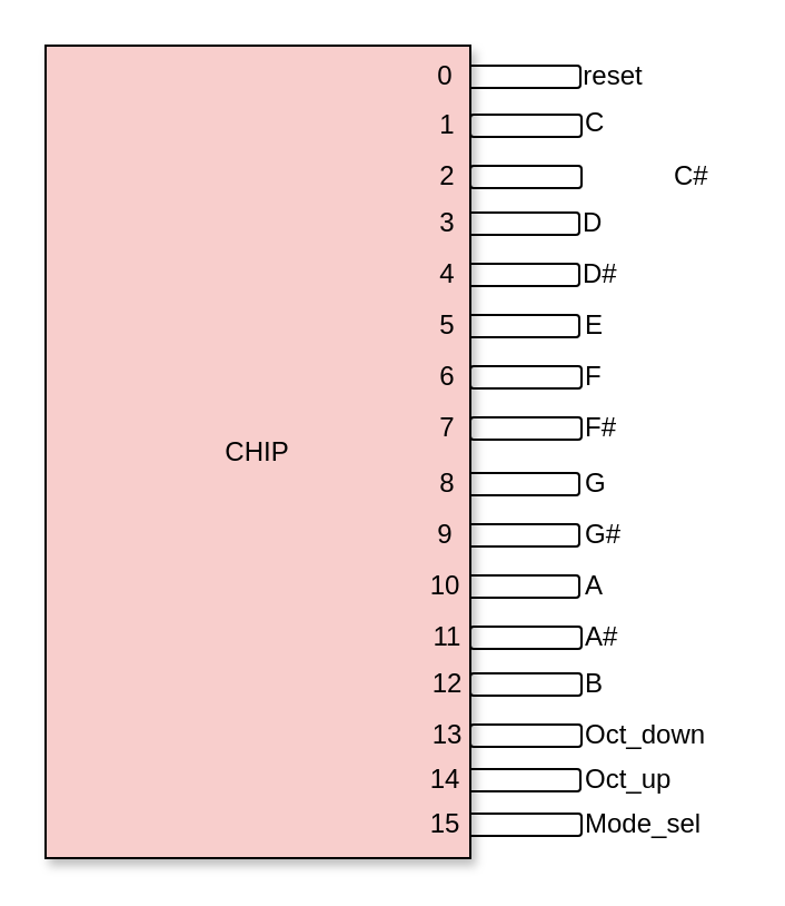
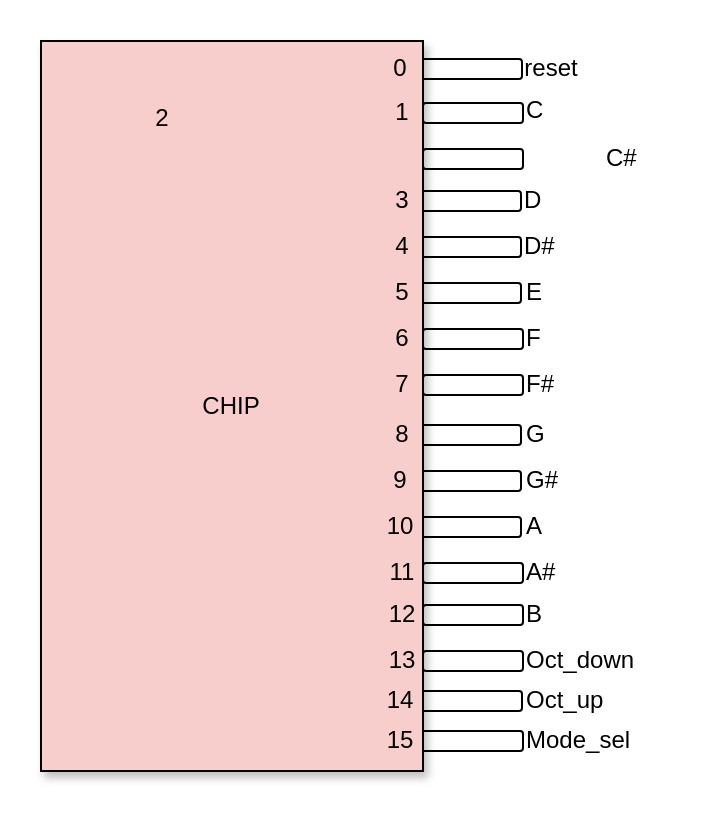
  <mxCell id="0" />
  <mxCell id="1" parent="0" />
  <mxCell id="2" value="" style="rounded=1;whiteSpace=wrap;html=1;" vertex="1" parent="1"><mxGeometry x="200.5" y="365" width="60.5" height="10" as="geometry" /></mxCell>
  <mxCell id="3" value="" style="rounded=1;whiteSpace=wrap;html=1;" vertex="1" parent="1"><mxGeometry x="210" y="95" width="50" height="10" as="geometry" /></mxCell>
  <mxCell id="4" value="" style="rounded=1;whiteSpace=wrap;html=1;" vertex="1" parent="1"><mxGeometry x="210" y="118" width="50" height="10" as="geometry" /></mxCell>
  <mxCell id="5" value="" style="rounded=1;whiteSpace=wrap;html=1;" vertex="1" parent="1"><mxGeometry x="210" y="141" width="50" height="10" as="geometry" /></mxCell>
  <mxCell id="6" value="" style="rounded=1;whiteSpace=wrap;html=1;" vertex="1" parent="1"><mxGeometry x="211" y="164" width="50" height="10" as="geometry" /></mxCell>
  <mxCell id="7" value="" style="rounded=1;whiteSpace=wrap;html=1;" vertex="1" parent="1"><mxGeometry x="211" y="187" width="50" height="10" as="geometry" /></mxCell>
  <mxCell id="8" value="" style="rounded=1;whiteSpace=wrap;html=1;" vertex="1" parent="1"><mxGeometry x="210" y="212" width="50" height="10" as="geometry" /></mxCell>
  <mxCell id="9" value="" style="rounded=1;whiteSpace=wrap;html=1;" vertex="1" parent="1"><mxGeometry x="210" y="235" width="50" height="10" as="geometry" /></mxCell>
  <mxCell id="10" value="" style="rounded=1;whiteSpace=wrap;html=1;" vertex="1" parent="1"><mxGeometry x="210" y="258" width="50" height="10" as="geometry" /></mxCell>
  <mxCell id="11" value="" style="rounded=1;whiteSpace=wrap;html=1;" vertex="1" parent="1"><mxGeometry x="211" y="281" width="50" height="10" as="geometry" /></mxCell>
  <mxCell id="12" value="" style="rounded=1;whiteSpace=wrap;html=1;" vertex="1" parent="1"><mxGeometry x="211" y="302" width="50" height="10" as="geometry" /></mxCell>
  <mxCell id="13" value="" style="rounded=1;whiteSpace=wrap;html=1;" vertex="1" parent="1"><mxGeometry x="211" y="325" width="50" height="10" as="geometry" /></mxCell>
  <mxCell id="14" value="" style="rounded=1;whiteSpace=wrap;html=1;" vertex="1" parent="1"><mxGeometry x="211" y="51" width="50" height="10" as="geometry" /></mxCell>
  <mxCell id="15" value="" style="rounded=1;whiteSpace=wrap;html=1;" vertex="1" parent="1"><mxGeometry x="211" y="74" width="50" height="10" as="geometry" /></mxCell>
  <mxCell id="16" value="" style="rounded=1;whiteSpace=wrap;html=1;" vertex="1" parent="1"><mxGeometry x="200" y="345" width="60.5" height="10" as="geometry" /></mxCell>
  <mxCell id="17" value="" style="rounded=1;whiteSpace=wrap;html=1;" vertex="1" parent="1"><mxGeometry x="200" y="29" width="60.5" height="10" as="geometry" /></mxCell>
  <mxCell id="18" value="CHIP" style="rounded=0;whiteSpace=wrap;html=1;glass=0;shadow=1;fillColor=#f8cecc;" vertex="1" parent="1"><mxGeometry x="20" y="20" width="191" height="365" as="geometry" /></mxCell>
  <mxCell id="19" value="0" style="text;html=1;strokeColor=none;fillColor=none;align=center;verticalAlign=middle;whiteSpace=wrap;rounded=0;" vertex="1" parent="1"><mxGeometry x="190" y="26" width="20" height="16" as="geometry" /></mxCell>
  <mxCell id="20" value="1" style="text;html=1;strokeColor=none;fillColor=none;align=center;verticalAlign=middle;whiteSpace=wrap;rounded=0;" vertex="1" parent="1"><mxGeometry x="191" y="48" width="20" height="16" as="geometry" /></mxCell>
- <mxCell id="21" value="2" style="text;html=1;strokeColor=none;fillColor=none;align=center;verticalAlign=middle;whiteSpace=wrap;rounded=0;" vertex="1" parent="1"><mxGeometry x="191" y="69" width="20" height="20" as="geometry" /></mxCell>
+ <mxCell id="21" value="2" style="text;html=1;strokeColor=none;fillColor=none;align=center;verticalAlign=middle;whiteSpace=wrap;rounded=0;" vertex="1" parent="1"><mxGeometry x="71" y="49" width="20" height="20" as="geometry" /></mxCell>
  <mxCell id="22" value="3" style="text;html=1;strokeColor=none;fillColor=none;align=center;verticalAlign=middle;whiteSpace=wrap;rounded=0;" vertex="1" parent="1"><mxGeometry x="191" y="90" width="20" height="20" as="geometry" /></mxCell>
  <mxCell id="23" value="4" style="text;html=1;strokeColor=none;fillColor=none;align=center;verticalAlign=middle;whiteSpace=wrap;rounded=0;" vertex="1" parent="1"><mxGeometry x="190.5" y="113" width="20" height="20" as="geometry" /></mxCell>
  <mxCell id="24" value="5" style="text;html=1;strokeColor=none;fillColor=none;align=center;verticalAlign=middle;whiteSpace=wrap;rounded=0;" vertex="1" parent="1"><mxGeometry x="191" y="136" width="20" height="20" as="geometry" /></mxCell>
  <mxCell id="25" value="6" style="text;html=1;strokeColor=none;fillColor=none;align=center;verticalAlign=middle;whiteSpace=wrap;rounded=0;" vertex="1" parent="1"><mxGeometry x="191" y="159" width="20" height="20" as="geometry" /></mxCell>
  <mxCell id="26" value="7" style="text;html=1;strokeColor=none;fillColor=none;align=center;verticalAlign=middle;whiteSpace=wrap;rounded=0;" vertex="1" parent="1"><mxGeometry x="191" y="182" width="20" height="20" as="geometry" /></mxCell>
  <mxCell id="27" value="8" style="text;html=1;strokeColor=none;fillColor=none;align=center;verticalAlign=middle;whiteSpace=wrap;rounded=0;" vertex="1" parent="1"><mxGeometry x="191" y="207" width="20" height="20" as="geometry" /></mxCell>
  <mxCell id="28" value="9" style="text;html=1;strokeColor=none;fillColor=none;align=center;verticalAlign=middle;whiteSpace=wrap;rounded=0;" vertex="1" parent="1"><mxGeometry x="189.5" y="230" width="20" height="20" as="geometry" /></mxCell>
  <mxCell id="29" value="10" style="text;html=1;strokeColor=none;fillColor=none;align=center;verticalAlign=middle;whiteSpace=wrap;rounded=0;" vertex="1" parent="1"><mxGeometry x="189.5" y="253" width="20" height="20" as="geometry" /></mxCell>
  <mxCell id="30" value="11" style="text;html=1;strokeColor=none;fillColor=none;align=center;verticalAlign=middle;whiteSpace=wrap;rounded=0;" vertex="1" parent="1"><mxGeometry x="191" y="276" width="20" height="20" as="geometry" /></mxCell>
  <mxCell id="31" value="12" style="text;html=1;strokeColor=none;fillColor=none;align=center;verticalAlign=middle;whiteSpace=wrap;rounded=0;" vertex="1" parent="1"><mxGeometry x="191" y="297" width="20" height="20" as="geometry" /></mxCell>
  <mxCell id="32" value="13" style="text;html=1;strokeColor=none;fillColor=none;align=center;verticalAlign=middle;whiteSpace=wrap;rounded=0;" vertex="1" parent="1"><mxGeometry x="191" y="320" width="20" height="20" as="geometry" /></mxCell>
  <mxCell id="33" value="14" style="text;html=1;strokeColor=none;fillColor=none;align=center;verticalAlign=middle;whiteSpace=wrap;rounded=0;" vertex="1" parent="1"><mxGeometry x="189.5" y="340" width="20" height="20" as="geometry" /></mxCell>
  <mxCell id="34" value="15" style="text;html=1;strokeColor=none;fillColor=none;align=center;verticalAlign=middle;whiteSpace=wrap;rounded=0;" vertex="1" parent="1"><mxGeometry x="190" y="360" width="20" height="20" as="geometry" /></mxCell>
  <mxCell id="35" value="reset" style="text;html=1;strokeColor=none;fillColor=none;align=center;verticalAlign=middle;whiteSpace=wrap;rounded=0;" vertex="1" parent="1"><mxGeometry x="259.5" y="23.5" width="30.5" height="21" as="geometry" /></mxCell>
  <mxCell id="36" value="C" style="text;html=1;strokeColor=none;fillColor=none;align=left;verticalAlign=middle;whiteSpace=wrap;rounded=0;" vertex="1" parent="1"><mxGeometry x="260.5" y="44.5" width="29.5" height="21" as="geometry" /></mxCell>
  <mxCell id="37" value="C#" style="text;html=1;strokeColor=none;fillColor=none;align=left;verticalAlign=middle;whiteSpace=wrap;rounded=0;" vertex="1" parent="1"><mxGeometry x="301" y="68" width="29.5" height="21" as="geometry" /></mxCell>
  <mxCell id="38" value="D" style="text;html=1;strokeColor=none;fillColor=none;align=left;verticalAlign=middle;whiteSpace=wrap;rounded=0;" vertex="1" parent="1"><mxGeometry x="259.5" y="89.5" width="29.5" height="21" as="geometry" /></mxCell>
  <mxCell id="39" value="D#" style="text;html=1;strokeColor=none;fillColor=none;align=left;verticalAlign=middle;whiteSpace=wrap;rounded=0;" vertex="1" parent="1"><mxGeometry x="259.5" y="112.5" width="29.5" height="21" as="geometry" /></mxCell>
  <mxCell id="40" value="E" style="text;html=1;strokeColor=none;fillColor=none;align=left;verticalAlign=middle;whiteSpace=wrap;rounded=0;" vertex="1" parent="1"><mxGeometry x="261" y="135.5" width="29.5" height="21" as="geometry" /></mxCell>
  <mxCell id="41" value="F" style="text;html=1;strokeColor=none;fillColor=none;align=left;verticalAlign=middle;whiteSpace=wrap;rounded=0;" vertex="1" parent="1"><mxGeometry x="261" y="158.5" width="29.5" height="21" as="geometry" /></mxCell>
  <mxCell id="42" value="F#" style="text;html=1;strokeColor=none;fillColor=none;align=left;verticalAlign=middle;whiteSpace=wrap;rounded=0;" vertex="1" parent="1"><mxGeometry x="261" y="181.5" width="29.5" height="21" as="geometry" /></mxCell>
  <mxCell id="43" value="G" style="text;html=1;strokeColor=none;fillColor=none;align=left;verticalAlign=middle;whiteSpace=wrap;rounded=0;" vertex="1" parent="1"><mxGeometry x="261" y="206.5" width="29.5" height="21" as="geometry" /></mxCell>
  <mxCell id="44" value="G#" style="text;html=1;strokeColor=none;fillColor=none;align=left;verticalAlign=middle;whiteSpace=wrap;rounded=0;" vertex="1" parent="1"><mxGeometry x="261" y="229.5" width="29.5" height="21" as="geometry" /></mxCell>
  <mxCell id="45" value="A" style="text;html=1;strokeColor=none;fillColor=none;align=left;verticalAlign=middle;whiteSpace=wrap;rounded=0;" vertex="1" parent="1"><mxGeometry x="261" y="252.5" width="29.5" height="21" as="geometry" /></mxCell>
  <mxCell id="46" value="A#" style="text;html=1;strokeColor=none;fillColor=none;align=left;verticalAlign=middle;whiteSpace=wrap;rounded=0;" vertex="1" parent="1"><mxGeometry x="260.5" y="275.5" width="29.5" height="21" as="geometry" /></mxCell>
  <mxCell id="47" value="B" style="text;html=1;strokeColor=none;fillColor=none;align=left;verticalAlign=middle;whiteSpace=wrap;rounded=0;" vertex="1" parent="1"><mxGeometry x="261" y="296.5" width="29.5" height="21" as="geometry" /></mxCell>
  <mxCell id="48" value="Oct_down" style="text;html=1;strokeColor=none;fillColor=none;align=left;verticalAlign=middle;whiteSpace=wrap;rounded=0;" vertex="1" parent="1"><mxGeometry x="261" y="319.5" width="59" height="21" as="geometry" /></mxCell>
  <mxCell id="49" value="Oct_up" style="text;html=1;strokeColor=none;fillColor=none;align=left;verticalAlign=middle;whiteSpace=wrap;rounded=0;" vertex="1" parent="1"><mxGeometry x="261" y="339.5" width="59" height="21" as="geometry" /></mxCell>
  <mxCell id="50" value="Mode_sel" style="text;html=1;strokeColor=none;fillColor=none;align=left;verticalAlign=middle;whiteSpace=wrap;rounded=0;" vertex="1" parent="1"><mxGeometry x="261" y="359" width="59" height="21" as="geometry" /></mxCell>
